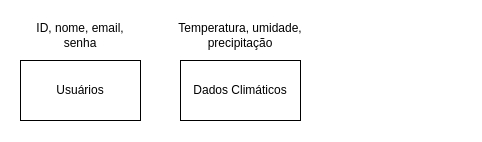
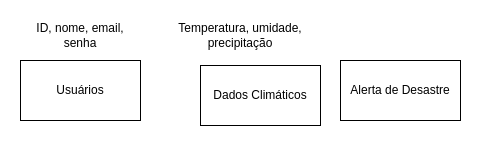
  <mxCell id="0" />
  <mxCell id="1" parent="0" />
  <mxCell id="2" value="Usuários" style="rounded=0;whiteSpace=wrap;html=1;" vertex="1" parent="1"><mxGeometry x="20" y="60" width="120" height="60" as="geometry" /></mxCell>
  <mxCell id="3" value="ID, nome, email, senha" style="text;html=1;strokeColor=none;fillColor=none;align=center;verticalAlign=middle;whiteSpace=wrap;rounded=0;" vertex="1" parent="1"><mxGeometry x="20" y="20" width="120" height="30" as="geometry" /></mxCell>
- <mxCell id="4" value="Dados Climáticos" style="rounded=0;whiteSpace=wrap;html=1;" vertex="1" parent="1"><mxGeometry x="180" y="60" width="120" height="60" as="geometry" /></mxCell>
+ <mxCell id="4" value="Dados Climáticos" style="rounded=0;whiteSpace=wrap;html=1;" vertex="1" parent="1"><mxGeometry x="200" y="65" width="120" height="60" as="geometry" /></mxCell>
+ <mxCell id="5" value="Alerta de Desastre" style="rounded=0;whiteSpace=wrap;html=1;" vertex="1" parent="1"><mxGeometry x="340" y="60" width="120" height="60" as="geometry" /></mxCell>
  <mxCell id="6" value="Temperatura, umidade, precipitação" style="text;html=1;strokeColor=none;fillColor=none;align=center;verticalAlign=middle;whiteSpace=wrap;rounded=0;" vertex="1" parent="1"><mxGeometry x="175" y="20" width="130" height="30" as="geometry" /></mxCell>
